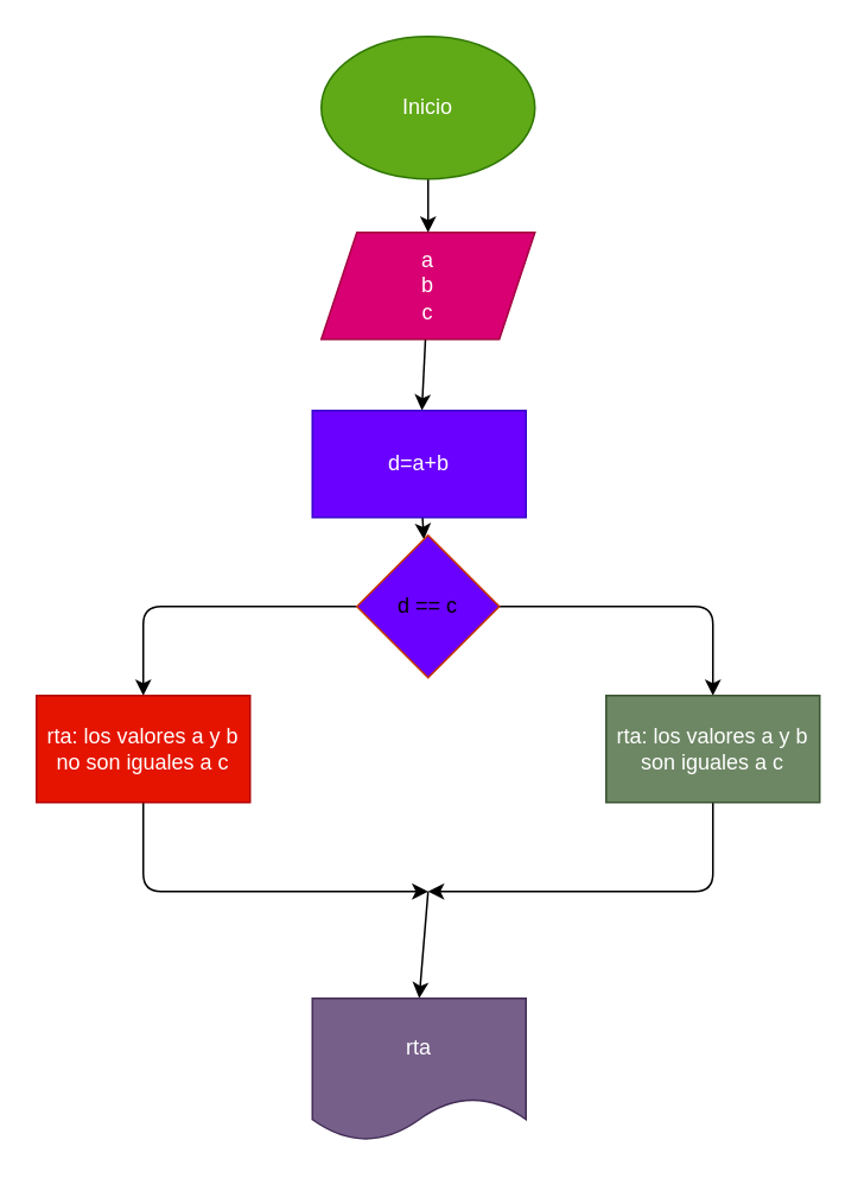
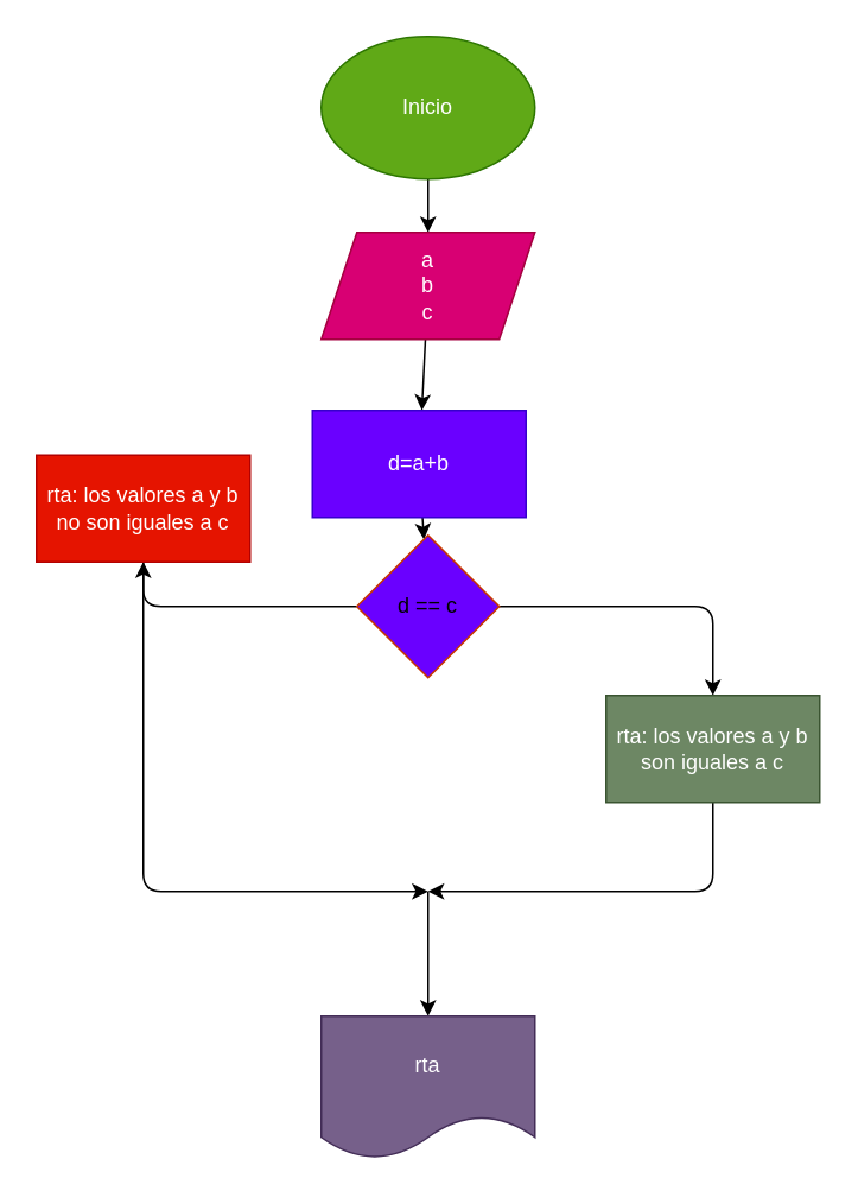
  <mxCell id="0" />
  <mxCell id="1" parent="0" />
  <mxCell id="2" value="" style="edgeStyle=none;html=1;" edge="1" parent="1" source="3" target="5"><mxGeometry relative="1" as="geometry" /></mxCell>
  <mxCell id="3" value="Inicio" style="ellipse;whiteSpace=wrap;html=1;fillColor=#60a917;fontColor=#ffffff;strokeColor=#2D7600;" vertex="1" parent="1"><mxGeometry x="180" width="120" height="80" as="geometry" y="20" /></mxCell>
  <mxCell id="4" value="" style="edgeStyle=none;html=1;" edge="1" parent="1" source="5" target="7"><mxGeometry relative="1" as="geometry" /></mxCell>
  <mxCell id="5" value="a&lt;br&gt;b&lt;br&gt;c&lt;br&gt;" style="shape=parallelogram;perimeter=parallelogramPerimeter;whiteSpace=wrap;html=1;fixedSize=1;fillColor=#d80073;fontColor=#ffffff;strokeColor=#A50040;" vertex="1" parent="1"><mxGeometry x="180" y="130" width="120" height="60" as="geometry" /></mxCell>
  <mxCell id="6" value="" style="edgeStyle=none;html=1;" edge="1" parent="1" source="7" target="10"><mxGeometry relative="1" as="geometry" /></mxCell>
  <mxCell id="7" value="d=a+b" style="whiteSpace=wrap;html=1;fillColor=#6a00ff;fontColor=#ffffff;strokeColor=#3700CC;" vertex="1" parent="1"><mxGeometry x="175" y="230" width="120" height="60" as="geometry" /></mxCell>
  <mxCell id="8" value="" style="edgeStyle=none;html=1;" edge="1" parent="1" source="10" target="12"><mxGeometry relative="1" as="geometry"><Array as="points"><mxPoint x="400" y="340" /></Array></mxGeometry></mxCell>
  <mxCell id="9" value="" style="edgeStyle=none;html=1;" edge="1" parent="1" source="10" target="14"><mxGeometry relative="1" as="geometry"><Array as="points"><mxPoint x="80" y="340" /></Array></mxGeometry></mxCell>
  <mxCell id="10" value="d == c" style="rhombus;whiteSpace=wrap;html=1;fillColor=#6a00ff;fontColor=#000000;strokeColor=#C73500;" vertex="1" parent="1"><mxGeometry x="200" y="300" width="80" height="80" as="geometry" /></mxCell>
  <mxCell id="11" style="edgeStyle=none;html=1;" edge="1" parent="1" source="12"><mxGeometry relative="1" as="geometry"><mxPoint x="240" y="500" as="targetPoint" /><Array as="points"><mxPoint x="400" y="500" /></Array></mxGeometry></mxCell>
  <mxCell id="12" value="rta: los valores a y b son iguales a c" style="whiteSpace=wrap;html=1;fillColor=#6d8764;fontColor=#ffffff;strokeColor=#3A5431;" vertex="1" parent="1"><mxGeometry x="340" y="390" width="120" height="60" as="geometry" /></mxCell>
  <mxCell id="13" style="edgeStyle=none;html=1;" edge="1" parent="1" source="14"><mxGeometry relative="1" as="geometry"><mxPoint x="240" y="500" as="targetPoint" /><Array as="points"><mxPoint x="80" y="500" /></Array></mxGeometry></mxCell>
- <mxCell id="14" value="rta: los valores a y b no son iguales a c" style="whiteSpace=wrap;html=1;fillColor=#e51400;fontColor=#ffffff;strokeColor=#B20000;" vertex="1" parent="1"><mxGeometry x="20" y="390" width="120" height="60" as="geometry" /></mxCell>
+ <mxCell id="14" value="rta: los valores a y b no son iguales a c" style="whiteSpace=wrap;html=1;fillColor=#e51400;fontColor=#ffffff;strokeColor=#B20000;" vertex="1" parent="1"><mxGeometry x="20" y="255" width="120" height="60" as="geometry" /></mxCell>
  <mxCell id="15" value="" style="endArrow=classic;html=1;entryX=0.5;entryY=0;entryDx=0;entryDy=0;" edge="1" parent="1" target="16"><mxGeometry width="50" height="50" relative="1" as="geometry"><mxPoint x="240" y="500" as="sourcePoint" /><mxPoint x="240" y="560" as="targetPoint" /></mxGeometry></mxCell>
- <mxCell id="16" value="rta" style="shape=document;whiteSpace=wrap;html=1;boundedLbl=1;fillColor=#76608a;fontColor=#ffffff;strokeColor=#432D57;" vertex="1" parent="1"><mxGeometry x="175" y="560" width="120" height="80" as="geometry" /></mxCell>
+ <mxCell id="16" value="rta" style="shape=document;whiteSpace=wrap;html=1;boundedLbl=1;fillColor=#76608a;fontColor=#ffffff;strokeColor=#432D57;" vertex="1" parent="1"><mxGeometry x="180" y="570" width="120" height="80" as="geometry" /></mxCell>
